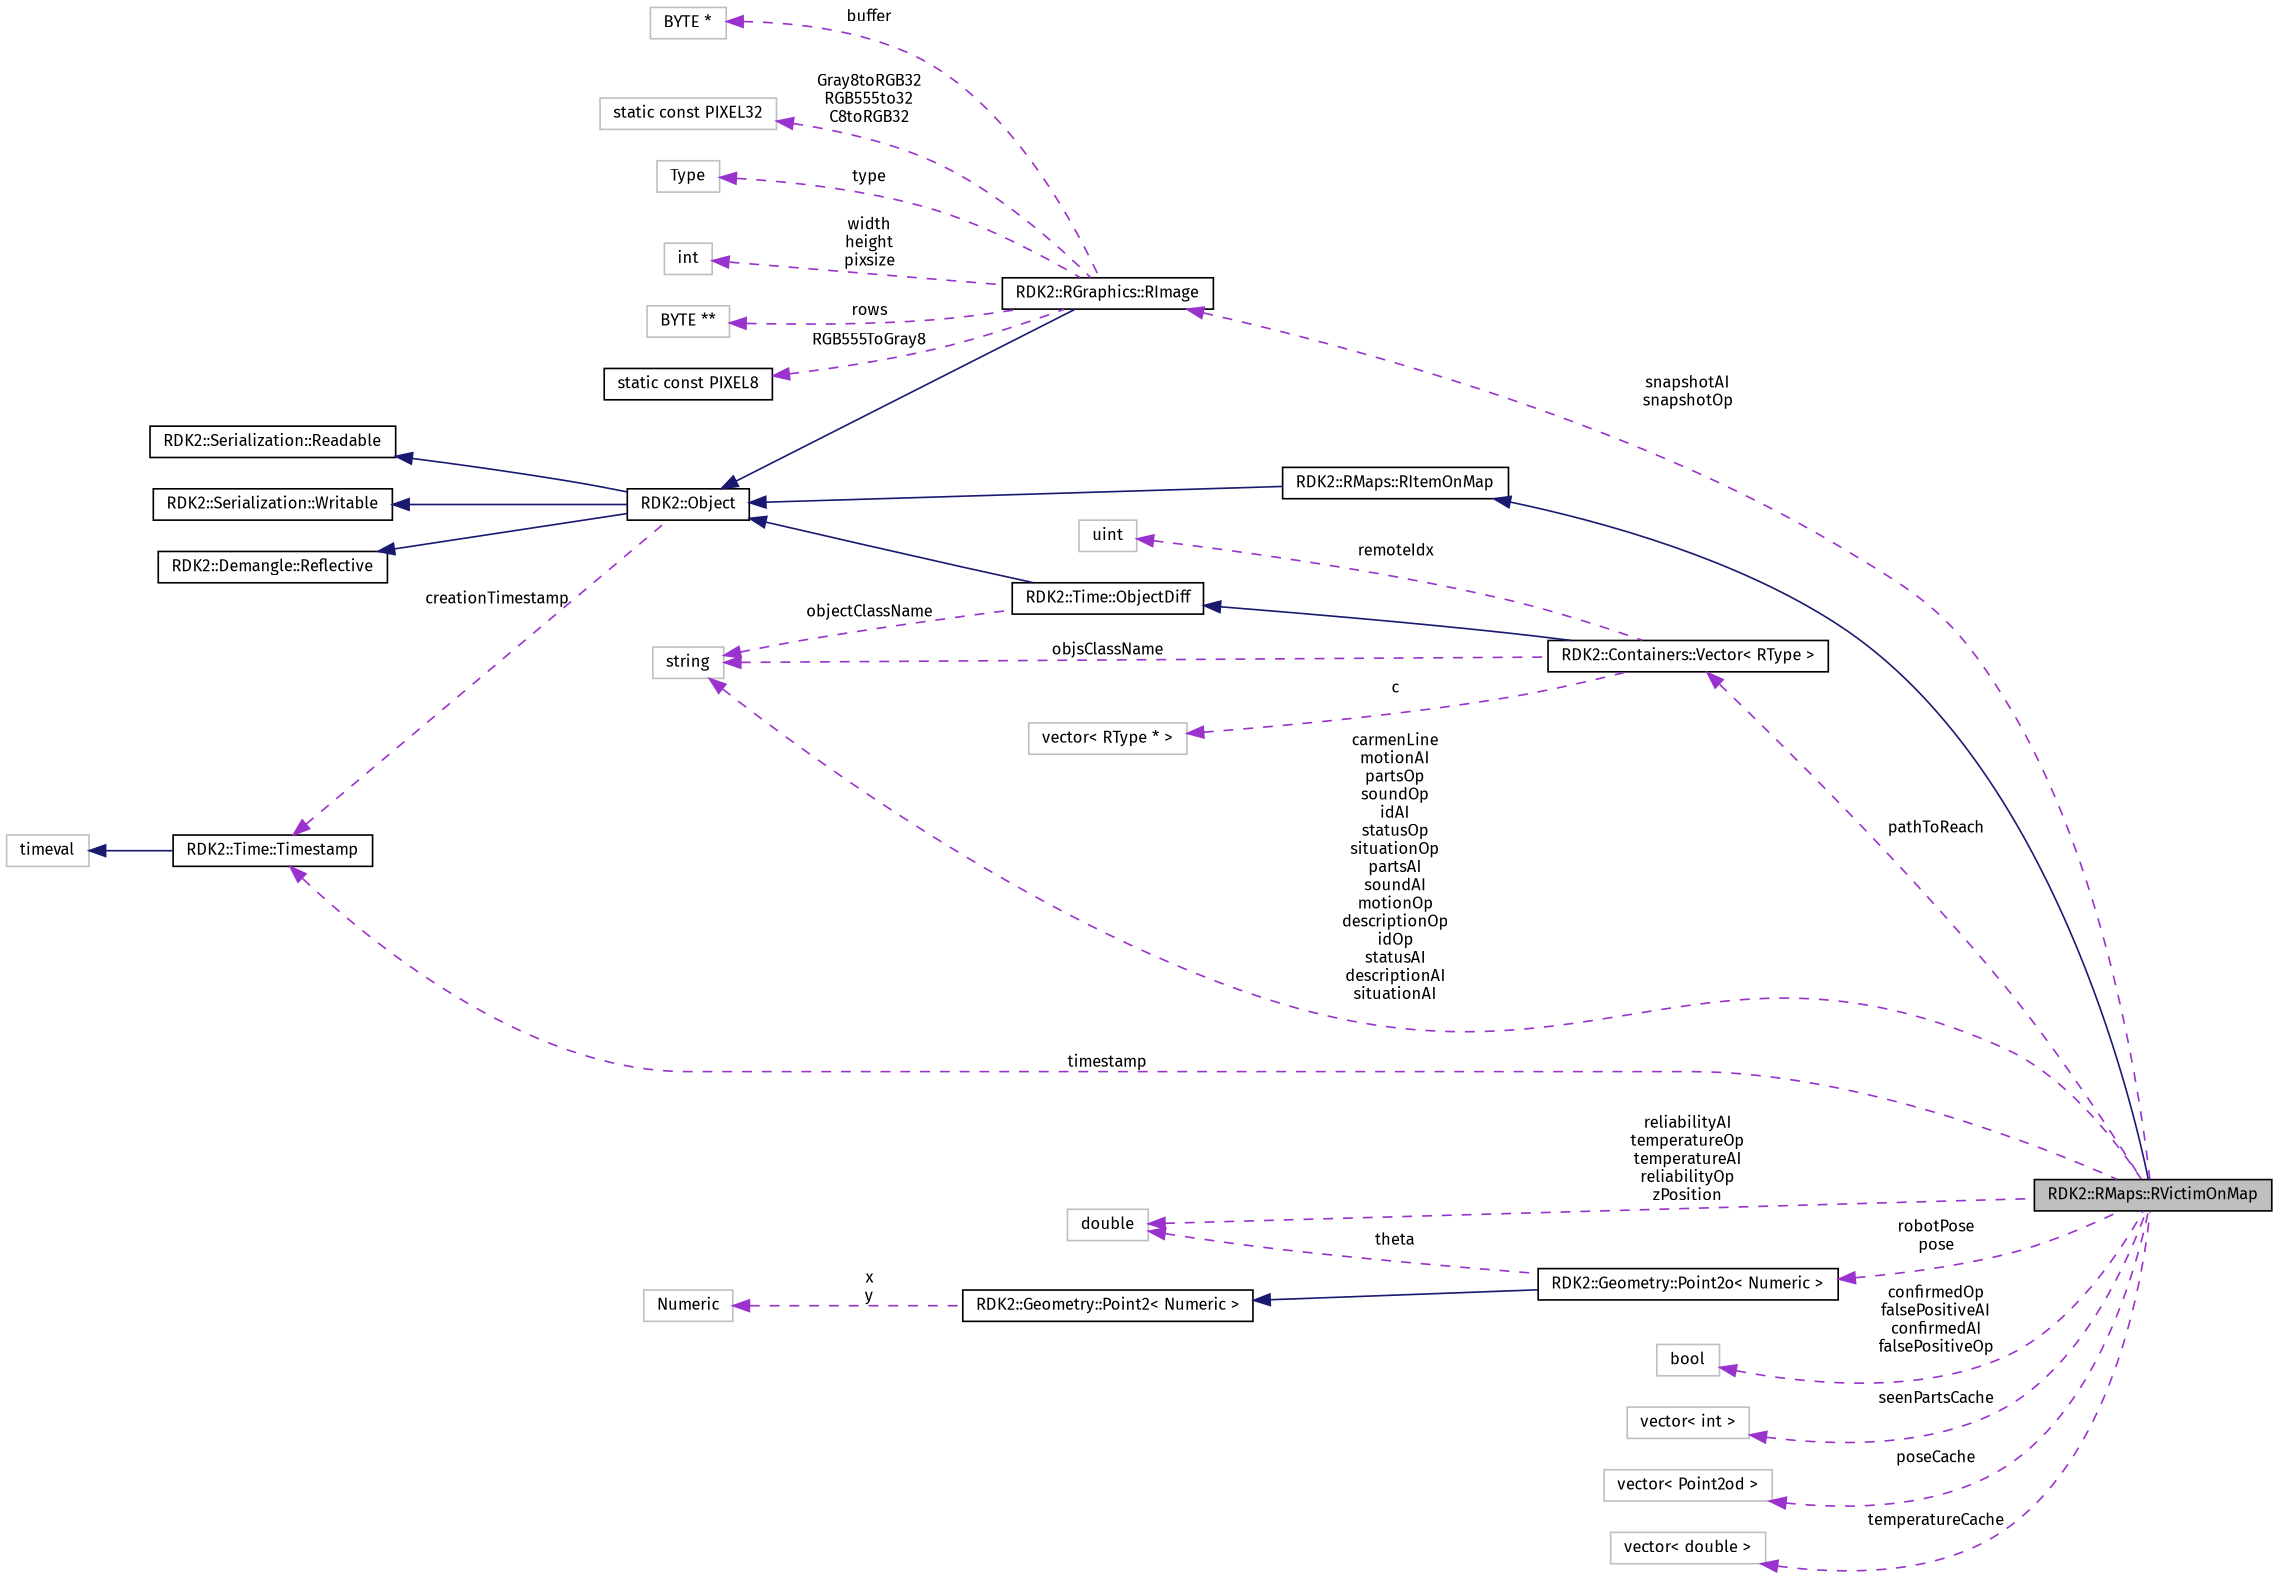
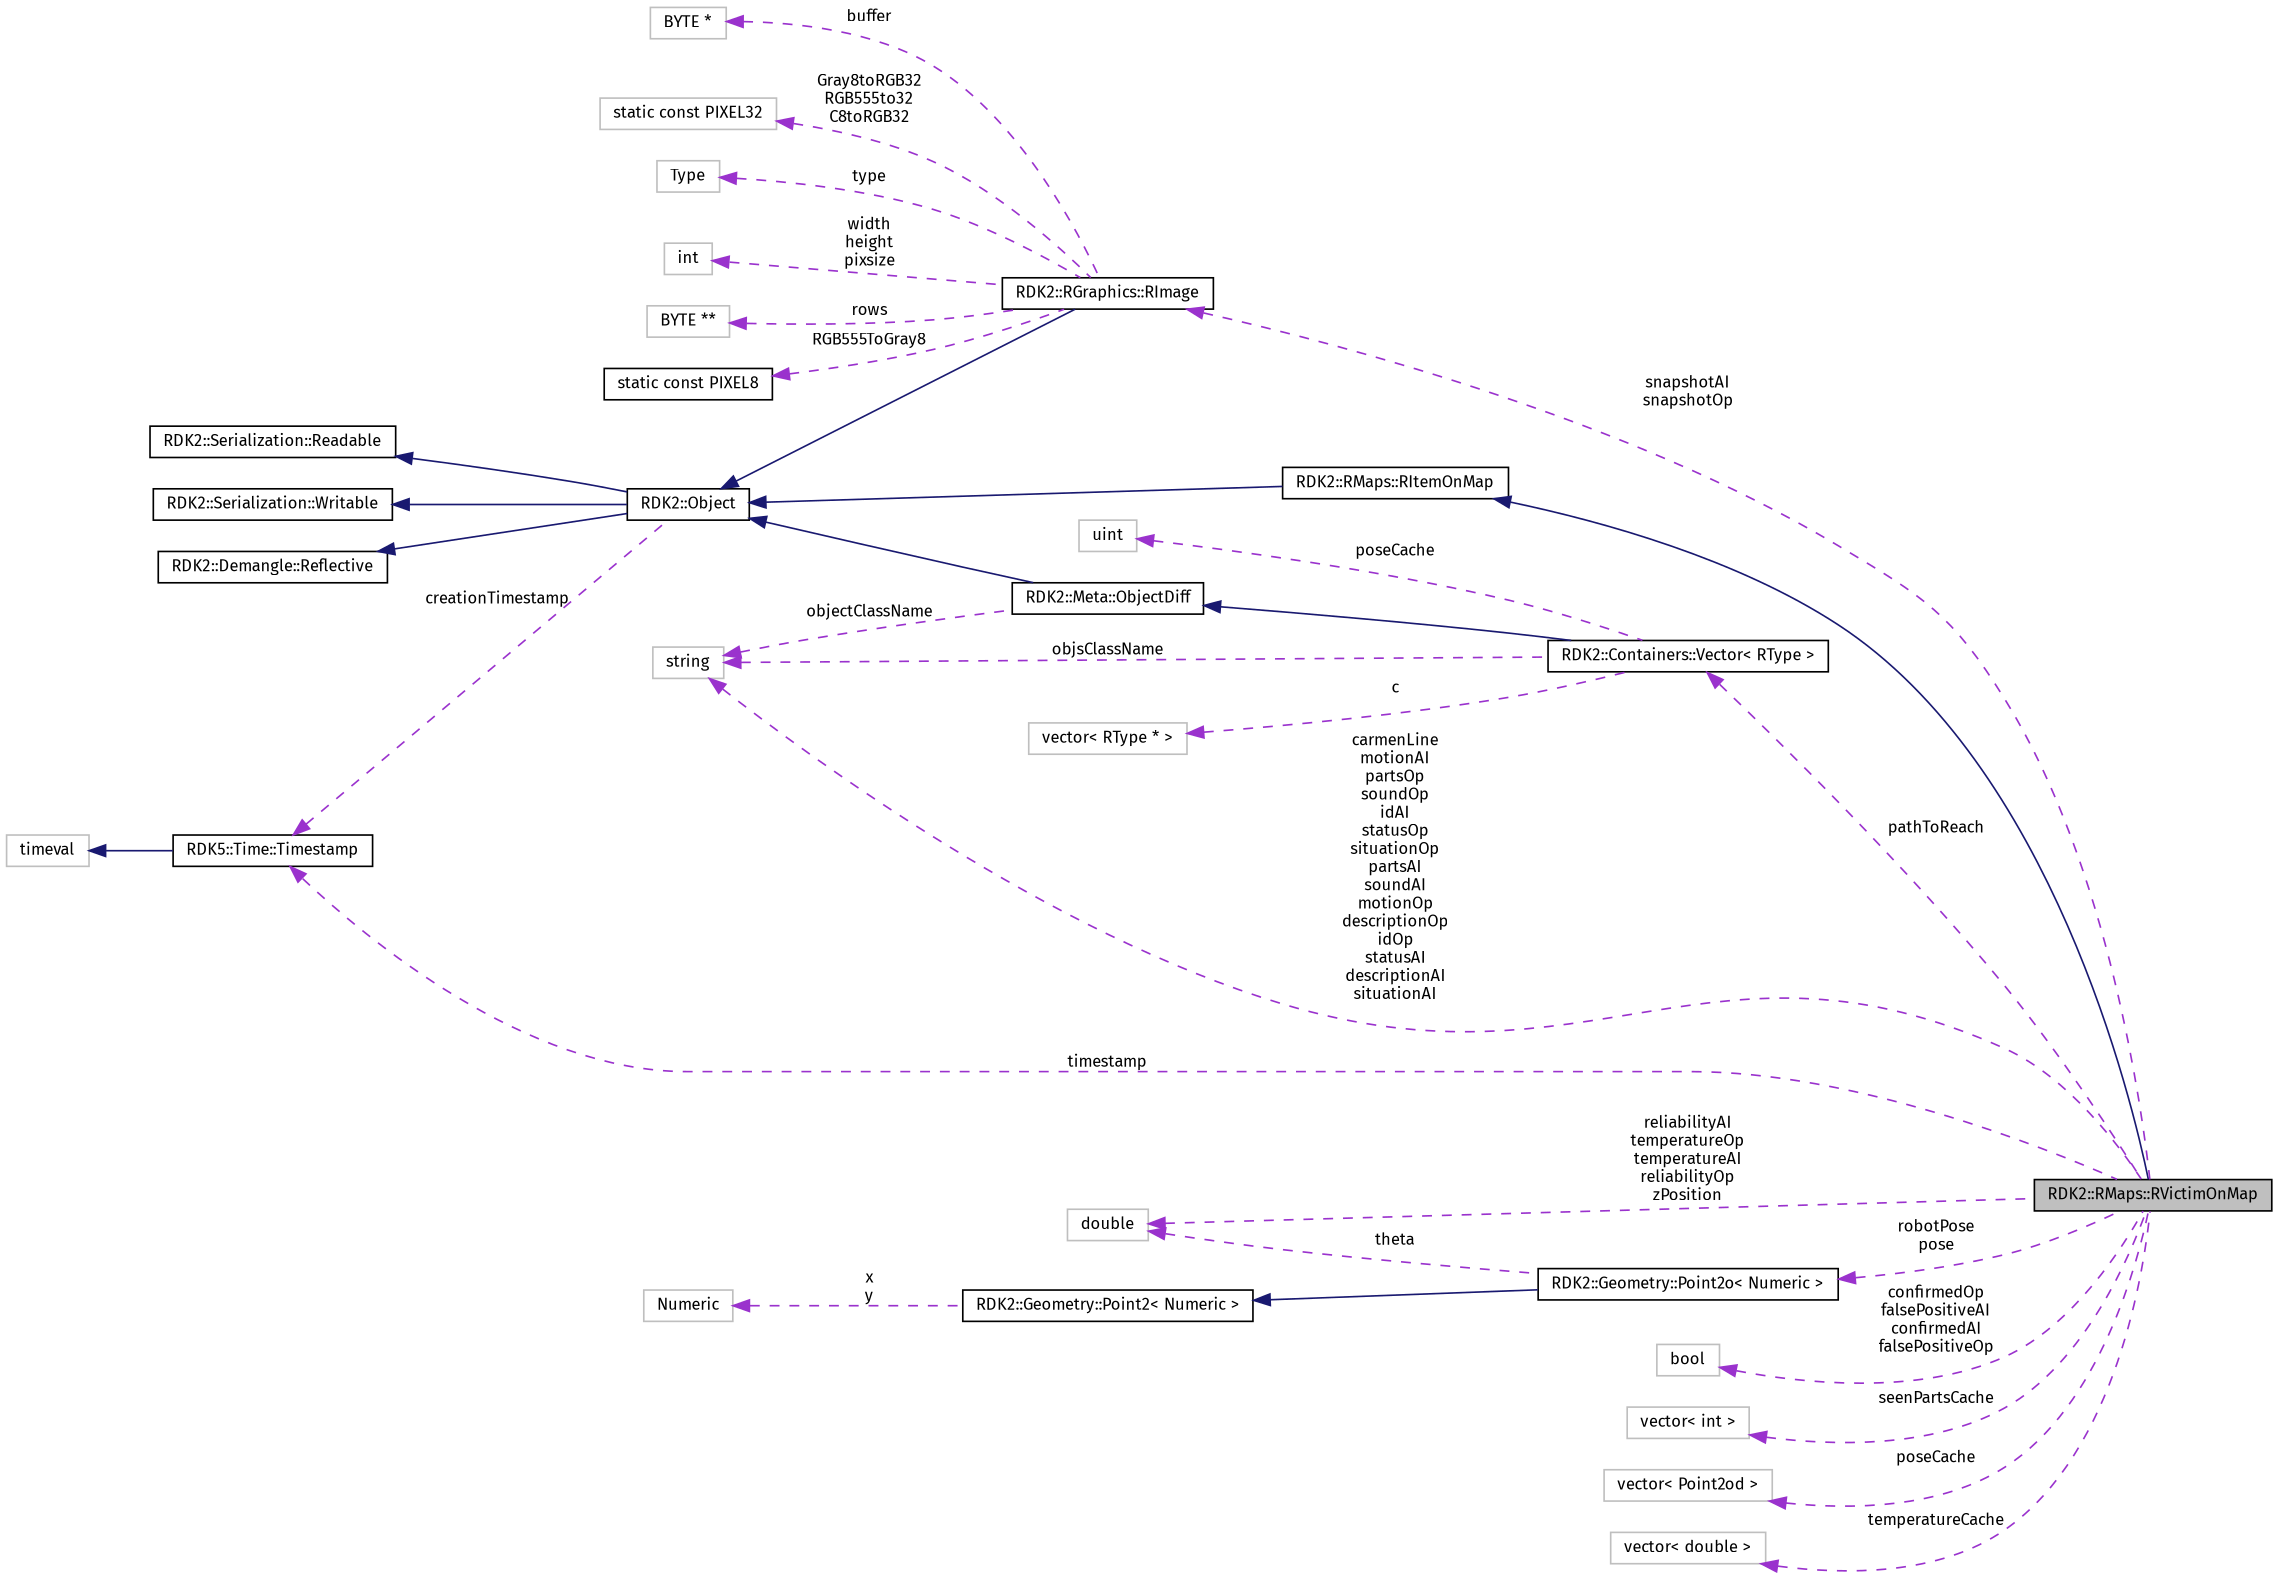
  digraph {
    fontname="Fira Sans"
    rankdir=LR
    node [color=grey75 fillcolor=white fontname="Fira Sans" fontsize=10 shape=record style=filled]
    edge [color=darkorchid3 dir=back fontname="Fira Sans" fontsize=10 labelfontname="FreeSans.ttf" labelfontsize=10 style=dashed]
    n1 [color=black fillcolor=grey75 fontcolor=black height=0.2 label="RDK2::RMaps::RVictimOnMap" width=0.4]
    n2 [color=black height=0.2 label="RDK2::RMaps::RItemOnMap" width=0.4]
    n3 [color=black height=0.2 label="RDK2::Object" width=0.4]
    n4 [color=black height=0.2 label="RDK2::RGraphics::RImage" width=0.4]
-   n5 [color=black height=0.2 label="RDK2::Time::ObjectDiff" width=0.4]
+   n5 [color=black height=0.2 label="RDK2::Meta::ObjectDiff" width=0.4]
    n6 [color=black height=0.2 label="RDK2::Containers::Vector\< RType \>" width=0.4]
    n7 [color=black height=0.2 label="RDK2::Serialization::Readable" width=0.4]
    n8 [color=black height=0.2 label="RDK2::Serialization::Writable" width=0.4]
    n9 [color=black height=0.2 label="RDK2::Demangle::Reflective" width=0.4]
-   n10 [color=black height=0.2 label="RDK2::Time::Timestamp" width=0.4]
+   n10 [color=black height=0.2 label="RDK5::Time::Timestamp" width=0.4]
    n11 [height=0.2 label=timeval width=0.4]
    n12 [height=0.2 label=string width=0.4]
    n13 [height=0.2 label=double width=0.4]
    n14 [color=black height=0.2 label="RDK2::Geometry::Point2o\< Numeric \>" width=0.4]
    n15 [height=0.2 label="BYTE *" width=0.4]
    n16 [height=0.2 label="static const PIXEL32" width=0.4]
    n17 [height=0.2 label=Type width=0.4]
    n18 [height=0.2 label=int width=0.4]
    n19 [height=0.2 label="BYTE **" width=0.4]
    n20 [color=black height=0.2 label="static const PIXEL8" width=0.4]
    n21 [color=black height=0.2 label="RDK2::Geometry::Point2\< Numeric \>" width=0.4]
    n22 [height=0.2 label=Numeric width=0.4]
    n23 [height=0.2 label="vector\< RType * \>" width=0.4]
    n24 [height=0.2 label=uint width=0.4]
    n25 [height=0.2 label=bool width=0.4]
    n26 [height=0.2 label="vector\< int \>" width=0.4]
    n27 [height=0.2 label="vector\< Point2od \>" width=0.4]
    n28 [height=0.2 label="vector\< double \>" width=0.4]
    n2 -> n1 [color=midnightblue style=solid]
    n3 -> n2 [color=midnightblue style=solid]
    n3 -> n4 [color=midnightblue style=solid]
    n3 -> n5 [color=midnightblue style=solid]
    n4 -> n1 [label="snapshotAI\nsnapshotOp"]
    n5 -> n6 [color=midnightblue style=solid]
    n6 -> n1 [label=pathToReach]
    n7 -> n3 [color=midnightblue style=solid]
    n8 -> n3 [color=midnightblue style=solid]
    n9 -> n3 [color=midnightblue style=solid]
    n10 -> n1 [label=timestamp]
    n10 -> n3 [label=creationTimestamp]
    n11 -> n10 [color=midnightblue style=solid]
    n12 -> n1 [label="carmenLine\nmotionAI\npartsOp\nsoundOp\nidAI\nstatusOp\nsituationOp\npartsAI\nsoundAI\nmotionOp\ndescriptionOp\nidOp\nstatusAI\ndescriptionAI\nsituationAI"]
    n12 -> n5 [label=objectClassName]
    n12 -> n6 [label=objsClassName]
    n13 -> n1 [label="reliabilityAI\ntemperatureOp\ntemperatureAI\nreliabilityOp\nzPosition"]
    n13 -> n14 [label=theta]
    n14 -> n1 [label="robotPose\npose"]
    n15 -> n4 [label=buffer]
    n16 -> n4 [label="Gray8toRGB32\nRGB555to32\nC8toRGB32"]
    n17 -> n4 [label=type]
    n18 -> n4 [label="width\nheight\npixsize"]
    n19 -> n4 [label=rows]
    n20 -> n4 [label=RGB555ToGray8]
    n21 -> n14 [color=midnightblue style=solid]
    n22 -> n21 [label="x\ny"]
    n23 -> n6 [label=c]
-   n24 -> n6 [label=remoteIdx]
+   n24 -> n6 [label=poseCache]
    n25 -> n1 [label="confirmedOp\nfalsePositiveAI\nconfirmedAI\nfalsePositiveOp"]
    n26 -> n1 [label=seenPartsCache]
    n27 -> n1 [label=poseCache]
    n28 -> n1 [label=temperatureCache]
  }
